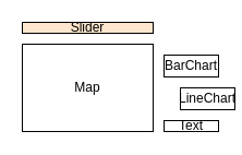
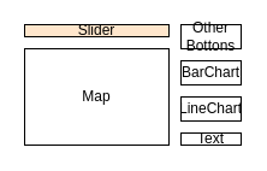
  <mxCell id="0" />
  <mxCell id="1" parent="0" />
  <mxCell id="2" value="Map" style="rounded=0;whiteSpace=wrap;html=1;" vertex="1" parent="1"><mxGeometry x="20" y="40" width="120" height="80" as="geometry" /></mxCell>
  <mxCell id="3" value="BarChart" style="rounded=0;whiteSpace=wrap;html=1;" vertex="1" parent="1"><mxGeometry x="150" y="50" width="50" height="20" as="geometry" /></mxCell>
- <mxCell id="4" value="LineChart" style="rounded=0;whiteSpace=wrap;html=1;" vertex="1" parent="1"><mxGeometry x="165" y="80" width="50" height="20" as="geometry" /></mxCell>
+ <mxCell id="4" value="LineChart" style="rounded=0;whiteSpace=wrap;html=1;" vertex="1" parent="1"><mxGeometry x="150" y="80" width="50" height="20" as="geometry" /></mxCell>
+ <mxCell id="5" value="Other Bottons" style="rounded=0;whiteSpace=wrap;html=1;" vertex="1" parent="1"><mxGeometry x="150" y="20" width="50" height="20" as="geometry" /></mxCell>
  <mxCell id="6" value="Slider" style="rounded=0;whiteSpace=wrap;html=1;fillColor=#ffe6cc;" vertex="1" parent="1"><mxGeometry x="20" y="20" width="120" height="10" as="geometry" /></mxCell>
  <mxCell id="7" value="Text" style="rounded=0;whiteSpace=wrap;html=1;" vertex="1" parent="1"><mxGeometry x="150" y="110" width="50" height="10" as="geometry" /></mxCell>
